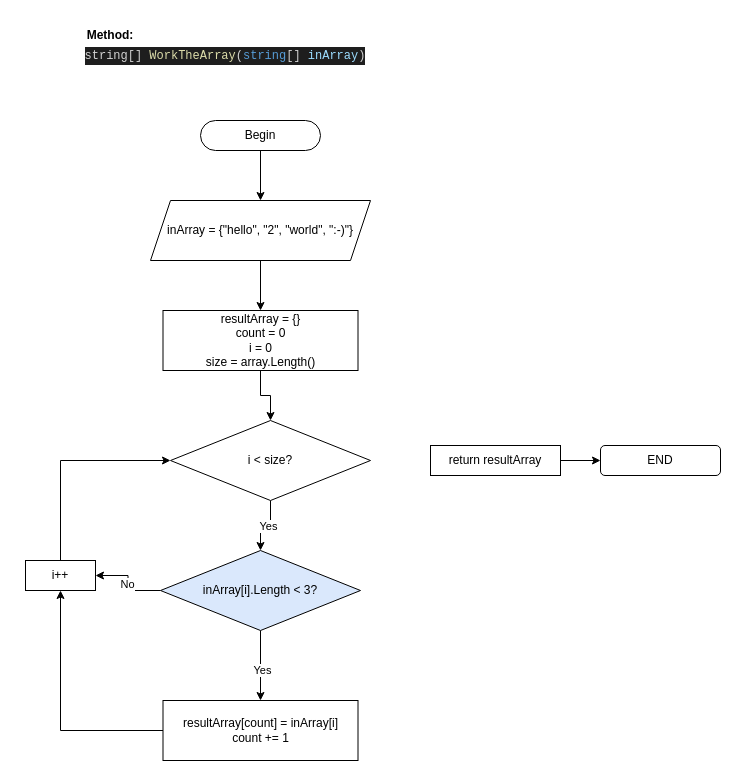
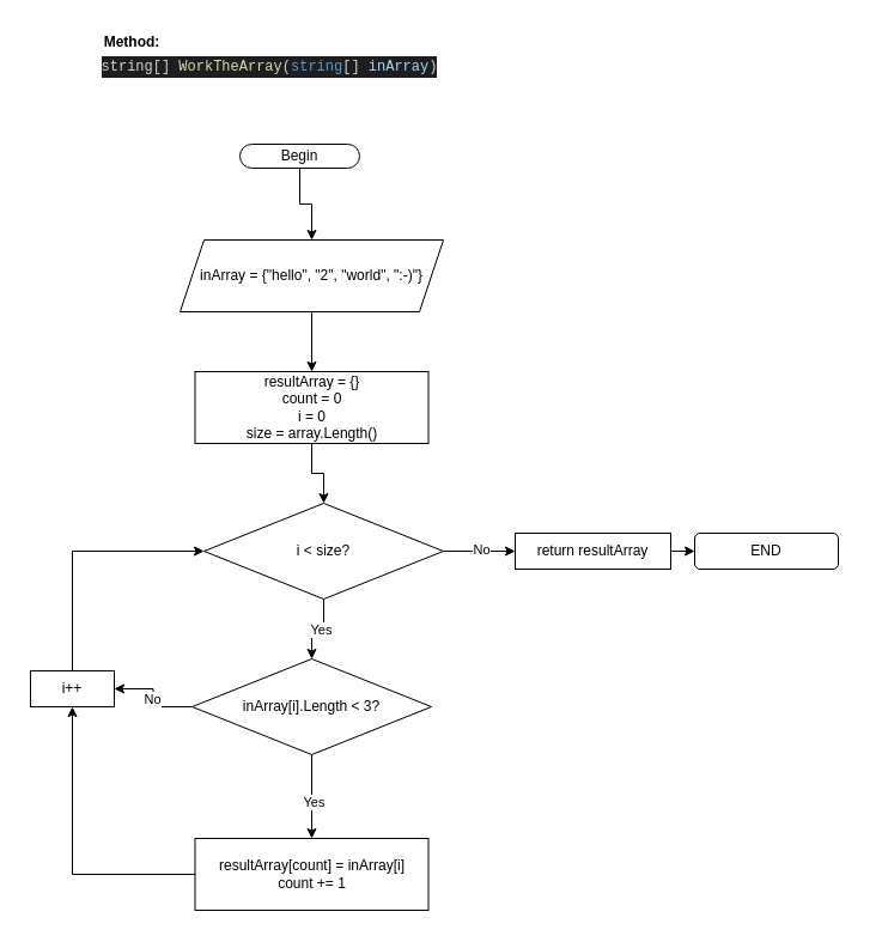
  <mxCell id="0" />
  <mxCell id="1" parent="0" />
  <mxCell id="2" style="edgeStyle=orthogonalEdgeStyle;rounded=0;orthogonalLoop=1;jettySize=auto;html=1;exitX=0.5;exitY=1;exitDx=0;exitDy=0;" parent="1" source="3" target="5" edge="1"><mxGeometry relative="1" as="geometry" /></mxCell>
- <mxCell id="3" value="Begin" style="rounded=1;whiteSpace=wrap;html=1;arcSize=50;" parent="1" vertex="1"><mxGeometry x="200" y="120" width="120" height="30" as="geometry" /></mxCell>
+ <mxCell id="3" value="Begin" style="rounded=1;whiteSpace=wrap;html=1;arcSize=50;" parent="1" vertex="1"><mxGeometry x="200" y="120" width="100" height="20" as="geometry" /></mxCell>
  <mxCell id="4" style="edgeStyle=orthogonalEdgeStyle;rounded=0;orthogonalLoop=1;jettySize=auto;html=1;exitX=0.5;exitY=1;exitDx=0;exitDy=0;" parent="1" source="5" target="7" edge="1"><mxGeometry relative="1" as="geometry" /></mxCell>
  <mxCell id="5" value="inArray = {&quot;hello&quot;, &quot;2&quot;, &quot;world&quot;, &quot;:-)&quot;}" style="shape=parallelogram;perimeter=parallelogramPerimeter;whiteSpace=wrap;html=1;fixedSize=1;" parent="1" vertex="1"><mxGeometry x="150" y="200" width="220" height="60" as="geometry" /></mxCell>
  <mxCell id="6" style="edgeStyle=orthogonalEdgeStyle;rounded=0;orthogonalLoop=1;jettySize=auto;html=1;exitX=0.5;exitY=1;exitDx=0;exitDy=0;entryX=0.5;entryY=0;entryDx=0;entryDy=0;" parent="1" source="7" target="10" edge="1"><mxGeometry relative="1" as="geometry" /></mxCell>
  <mxCell id="7" value="resultArray = {}&lt;br&gt;count = 0&lt;br&gt;i = 0&lt;br&gt;size = array.Length()" style="whiteSpace=wrap;html=1;" parent="1" vertex="1"><mxGeometry x="162.5" y="310" width="195" height="60" as="geometry" /></mxCell>
  <mxCell id="8" style="edgeStyle=orthogonalEdgeStyle;rounded=0;orthogonalLoop=1;jettySize=auto;html=1;exitX=0.5;exitY=1;exitDx=0;exitDy=0;entryX=0.5;entryY=0;entryDx=0;entryDy=0;" parent="1" source="10" target="18" edge="1"><mxGeometry relative="1" as="geometry" /></mxCell>
  <mxCell id="9" value="Yes" style="edgeLabel;html=1;align=center;verticalAlign=middle;resizable=0;points=[];" parent="8" vertex="1" connectable="0"><mxGeometry x="-0.06" relative="1" as="geometry"><mxPoint as="offset" /></mxGeometry></mxCell>
  <mxCell id="10" value="i &amp;lt; size?" style="rhombus;whiteSpace=wrap;html=1;" parent="1" vertex="1"><mxGeometry x="170" y="420" width="200" height="80" as="geometry" /></mxCell>
- <mxCell id="11" value="END" style="rounded=1;whiteSpace=wrap;html=1;" parent="1" vertex="1"><mxGeometry x="600" y="445" width="120" height="30" as="geometry" /></mxCell>
+ <mxCell id="11" value="END" style="rounded=1;whiteSpace=wrap;html=1;" parent="1" vertex="1"><mxGeometry x="580" y="445" width="120" height="30" as="geometry" /></mxCell>
+ <mxCell id="12" style="edgeStyle=orthogonalEdgeStyle;rounded=0;orthogonalLoop=1;jettySize=auto;html=1;exitX=1;exitY=0.5;exitDx=0;exitDy=0;entryX=0;entryY=0.5;entryDx=0;entryDy=0;" parent="1" source="10" target="26" edge="1"><mxGeometry relative="1" as="geometry"><mxPoint x="390" y="470" as="sourcePoint" /><mxPoint x="440" y="510" as="targetPoint" /></mxGeometry></mxCell>
+ <mxCell id="13" value="No" style="edgeLabel;html=1;align=center;verticalAlign=middle;resizable=0;points=[];" parent="12" vertex="1" connectable="0"><mxGeometry x="0.044" y="3" relative="1" as="geometry"><mxPoint y="1" as="offset" /></mxGeometry></mxCell>
  <mxCell id="14" style="edgeStyle=orthogonalEdgeStyle;rounded=0;orthogonalLoop=1;jettySize=auto;html=1;exitX=0;exitY=0.5;exitDx=0;exitDy=0;" parent="1" source="18" target="20" edge="1"><mxGeometry relative="1" as="geometry" /></mxCell>
  <mxCell id="15" value="No" style="edgeLabel;html=1;align=center;verticalAlign=middle;resizable=0;points=[];" parent="14" vertex="1" connectable="0"><mxGeometry x="-0.033" y="1" relative="1" as="geometry"><mxPoint as="offset" /></mxGeometry></mxCell>
  <mxCell id="16" style="edgeStyle=orthogonalEdgeStyle;rounded=0;orthogonalLoop=1;jettySize=auto;html=1;exitX=0.5;exitY=1;exitDx=0;exitDy=0;entryX=0.5;entryY=0;entryDx=0;entryDy=0;" parent="1" source="18" target="22" edge="1"><mxGeometry relative="1" as="geometry" /></mxCell>
  <mxCell id="17" value="Yes" style="edgeLabel;html=1;align=center;verticalAlign=middle;resizable=0;points=[];" parent="16" vertex="1" connectable="0"><mxGeometry x="0.1" y="1" relative="1" as="geometry"><mxPoint as="offset" /></mxGeometry></mxCell>
- <mxCell id="18" value="inArray[i].Length &amp;lt; 3?" style="rhombus;whiteSpace=wrap;html=1;fillColor=#dae8fc;" parent="1" vertex="1"><mxGeometry x="160" y="550" width="200" height="80" as="geometry" /></mxCell>
+ <mxCell id="18" value="inArray[i].Length &amp;lt; 3?" style="rhombus;whiteSpace=wrap;html=1;" parent="1" vertex="1"><mxGeometry x="160" y="550" width="200" height="80" as="geometry" /></mxCell>
  <mxCell id="19" style="edgeStyle=orthogonalEdgeStyle;rounded=0;orthogonalLoop=1;jettySize=auto;html=1;exitX=0.5;exitY=0;exitDx=0;exitDy=0;entryX=0;entryY=0.5;entryDx=0;entryDy=0;" parent="1" source="20" target="10" edge="1"><mxGeometry relative="1" as="geometry" /></mxCell>
  <mxCell id="20" value="i++" style="rounded=0;whiteSpace=wrap;html=1;" parent="1" vertex="1"><mxGeometry x="25" y="560" width="70" height="30" as="geometry" /></mxCell>
  <mxCell id="21" style="edgeStyle=orthogonalEdgeStyle;rounded=0;orthogonalLoop=1;jettySize=auto;html=1;exitX=0;exitY=0.5;exitDx=0;exitDy=0;entryX=0.5;entryY=1;entryDx=0;entryDy=0;" parent="1" source="22" target="20" edge="1"><mxGeometry relative="1" as="geometry" /></mxCell>
  <mxCell id="22" value="resultArray[count] = inArray[i]&lt;br&gt;count += 1" style="whiteSpace=wrap;html=1;" parent="1" vertex="1"><mxGeometry x="162.5" y="700" width="195" height="60" as="geometry" /></mxCell>
  <mxCell id="23" value="&lt;div style=&quot;color: rgb(212, 212, 212); background-color: rgb(30, 30, 30); font-family: Menlo, Monaco, &amp;quot;Courier New&amp;quot;, monospace; line-height: 18px;&quot;&gt;string[] &lt;span style=&quot;color: #dcdcaa;&quot;&gt;WorkTheArray&lt;/span&gt;(&lt;span style=&quot;color: #569cd6;&quot;&gt;string&lt;/span&gt;[] &lt;span style=&quot;color: #9cdcfe;&quot;&gt;inArray&lt;/span&gt;)&lt;/div&gt;" style="text;html=1;strokeColor=none;fillColor=none;align=center;verticalAlign=middle;whiteSpace=wrap;rounded=0;" parent="1" vertex="1"><mxGeometry x="20" y="40" width="410" height="30" as="geometry" /></mxCell>
  <mxCell id="24" value="&lt;b&gt;Method:&lt;/b&gt;" style="text;html=1;strokeColor=none;fillColor=none;align=center;verticalAlign=middle;whiteSpace=wrap;rounded=0;" parent="1" vertex="1"><mxGeometry x="80" y="20" width="60" height="30" as="geometry" /></mxCell>
  <mxCell id="25" style="edgeStyle=orthogonalEdgeStyle;rounded=0;orthogonalLoop=1;jettySize=auto;html=1;exitX=1;exitY=0.5;exitDx=0;exitDy=0;entryX=0;entryY=0.5;entryDx=0;entryDy=0;" parent="1" source="26" target="11" edge="1"><mxGeometry relative="1" as="geometry" /></mxCell>
  <mxCell id="26" value="return resultArray" style="whiteSpace=wrap;html=1;" parent="1" vertex="1"><mxGeometry x="430" y="445" width="130" height="30" as="geometry" /></mxCell>
